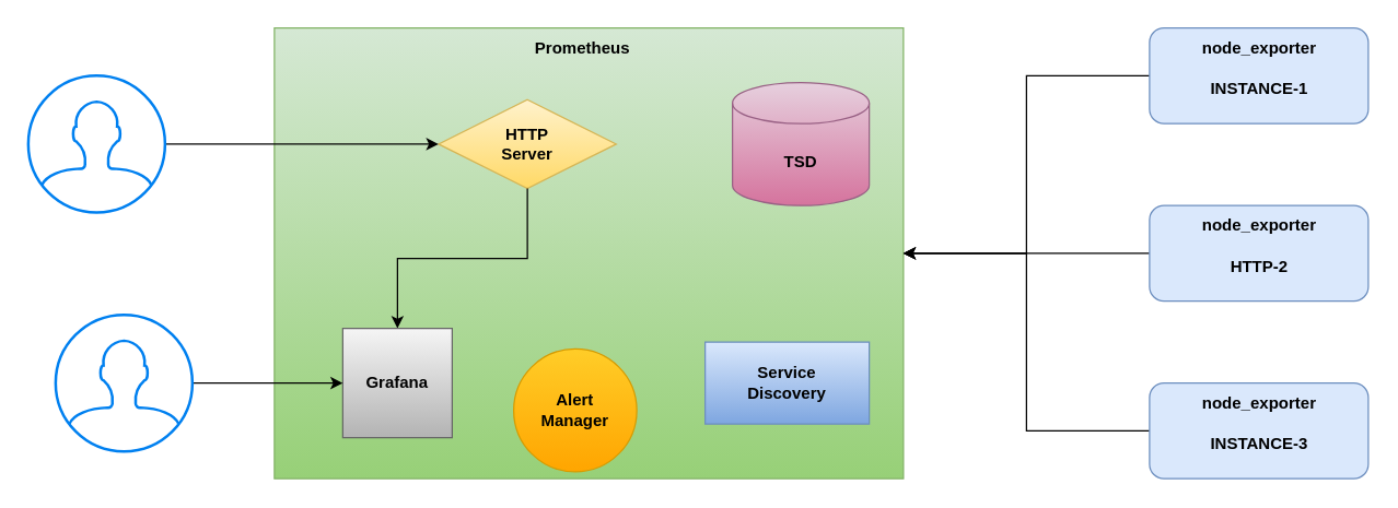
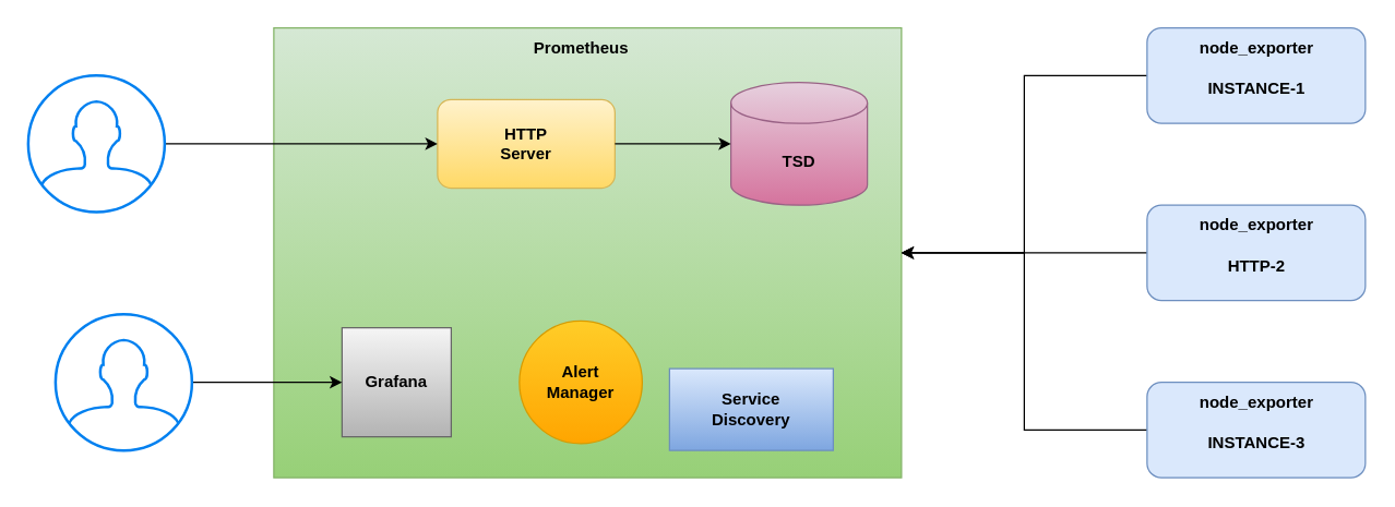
  <mxCell id="0" />
  <mxCell id="1" parent="0" />
  <mxCell id="2" value="" style="rounded=0;whiteSpace=wrap;html=1;fillColor=#d5e8d4;gradientColor=#97d077;strokeColor=#82b366;" parent="1" vertex="1"><mxGeometry x="200" y="20" width="460" height="330" as="geometry" /></mxCell>
  <mxCell id="3" style="edgeStyle=orthogonalEdgeStyle;rounded=0;orthogonalLoop=1;jettySize=auto;html=1;entryX=1;entryY=0.5;entryDx=0;entryDy=0;" parent="1" source="4" target="2" edge="1"><mxGeometry relative="1" as="geometry" /></mxCell>
  <mxCell id="4" value="" style="rounded=1;whiteSpace=wrap;html=1;fillColor=#dae8fc;strokeColor=#6c8ebf;" parent="1" vertex="1"><mxGeometry x="840" y="20" width="160" height="70" as="geometry" /></mxCell>
  <mxCell id="5" style="edgeStyle=orthogonalEdgeStyle;rounded=0;orthogonalLoop=1;jettySize=auto;html=1;entryX=1;entryY=0.5;entryDx=0;entryDy=0;" parent="1" source="6" target="2" edge="1"><mxGeometry relative="1" as="geometry" /></mxCell>
  <mxCell id="6" value="" style="rounded=1;whiteSpace=wrap;html=1;fillColor=#dae8fc;strokeColor=#6c8ebf;" parent="1" vertex="1"><mxGeometry x="840" y="150" width="160" height="70" as="geometry" /></mxCell>
  <mxCell id="7" style="edgeStyle=orthogonalEdgeStyle;rounded=0;orthogonalLoop=1;jettySize=auto;html=1;entryX=1;entryY=0.5;entryDx=0;entryDy=0;" parent="1" source="8" target="2" edge="1"><mxGeometry relative="1" as="geometry" /></mxCell>
  <mxCell id="8" value="" style="rounded=1;whiteSpace=wrap;html=1;fillColor=#dae8fc;strokeColor=#6c8ebf;" parent="1" vertex="1"><mxGeometry x="840" y="280" width="160" height="70" as="geometry" /></mxCell>
  <mxCell id="9" value="&lt;b&gt;node_exporter&lt;/b&gt;" style="text;html=1;align=center;verticalAlign=middle;resizable=0;points=[];autosize=1;strokeColor=none;fillColor=none;" parent="1" vertex="1"><mxGeometry x="865" y="20" width="110" height="30" as="geometry" /></mxCell>
  <mxCell id="10" value="&lt;b&gt;node_exporter&lt;/b&gt;" style="text;html=1;align=center;verticalAlign=middle;resizable=0;points=[];autosize=1;strokeColor=none;fillColor=none;" parent="1" vertex="1"><mxGeometry x="865" y="150" width="110" height="30" as="geometry" /></mxCell>
  <mxCell id="11" value="&lt;b&gt;node_exporter&lt;/b&gt;" style="text;html=1;align=center;verticalAlign=middle;resizable=0;points=[];autosize=1;strokeColor=none;fillColor=none;" parent="1" vertex="1"><mxGeometry x="865" y="280" width="110" height="30" as="geometry" /></mxCell>
  <mxCell id="12" value="&lt;b&gt;INSTANCE-1&lt;/b&gt;" style="text;html=1;align=center;verticalAlign=middle;resizable=0;points=[];autosize=1;strokeColor=none;fillColor=none;" parent="1" vertex="1"><mxGeometry x="875" y="50" width="90" height="30" as="geometry" /></mxCell>
  <mxCell id="13" value="&lt;b&gt;HTTP-2&lt;/b&gt;" style="text;html=1;align=center;verticalAlign=middle;resizable=0;points=[];autosize=1;strokeColor=none;fillColor=none;" parent="1" vertex="1"><mxGeometry x="875" y="180" width="90" height="30" as="geometry" /></mxCell>
  <mxCell id="14" value="&lt;b&gt;INSTANCE-3&lt;/b&gt;" style="text;html=1;align=center;verticalAlign=middle;resizable=0;points=[];autosize=1;strokeColor=none;fillColor=none;" parent="1" vertex="1"><mxGeometry x="875" y="310" width="90" height="30" as="geometry" /></mxCell>
  <mxCell id="15" value="&lt;b&gt;Prometheus&lt;/b&gt;" style="text;html=1;align=center;verticalAlign=middle;resizable=0;points=[];autosize=1;strokeColor=none;fillColor=none;" parent="1" vertex="1"><mxGeometry x="380" y="20" width="90" height="30" as="geometry" /></mxCell>
  <mxCell id="16" value="&lt;b&gt;TSD&lt;/b&gt;" style="shape=cylinder3;whiteSpace=wrap;html=1;boundedLbl=1;backgroundOutline=1;size=15;fillColor=#e6d0de;gradientColor=#d5739d;strokeColor=#996185;" parent="1" vertex="1"><mxGeometry x="535" y="60" width="100" height="90" as="geometry" /></mxCell>
- <mxCell id="17" value="&lt;b&gt;HTTP&lt;br&gt;Server&lt;/b&gt;" style="rhombus;whiteSpace=wrap;html=1;fillColor=#fff2cc;gradientColor=#ffd966;strokeColor=#d6b656;" parent="1" vertex="1"><mxGeometry x="320" y="72.5" width="130" height="65" as="geometry" /></mxCell>
- <mxCell id="18" style="edgeStyle=orthogonalEdgeStyle;rounded=0;orthogonalLoop=1;jettySize=auto;html=1;" parent="1" source="17" target="23" edge="1"><mxGeometry relative="1" as="geometry" /></mxCell>
+ <mxCell id="17" value="&lt;b&gt;HTTP&lt;br&gt;Server&lt;/b&gt;" style="rounded=1;whiteSpace=wrap;html=1;fillColor=#fff2cc;gradientColor=#ffd966;strokeColor=#d6b656;" parent="1" vertex="1"><mxGeometry x="320" y="72.5" width="130" height="65" as="geometry" /></mxCell>
+ <mxCell id="18" style="edgeStyle=orthogonalEdgeStyle;rounded=0;orthogonalLoop=1;jettySize=auto;html=1;entryX=0;entryY=0.5;entryDx=0;entryDy=0;entryPerimeter=0;" parent="1" source="17" target="16" edge="1"><mxGeometry relative="1" as="geometry" /></mxCell>
  <mxCell id="19" style="edgeStyle=orthogonalEdgeStyle;rounded=0;orthogonalLoop=1;jettySize=auto;html=1;" parent="1" source="20" target="17" edge="1"><mxGeometry relative="1" as="geometry" /></mxCell>
  <mxCell id="20" value="" style="html=1;verticalLabelPosition=bottom;align=center;labelBackgroundColor=#ffffff;verticalAlign=top;strokeWidth=2;strokeColor=#0080F0;shadow=0;dashed=0;shape=mxgraph.ios7.icons.user;" parent="1" vertex="1"><mxGeometry x="20" y="55" width="100" height="100" as="geometry" /></mxCell>
- <mxCell id="21" value="&lt;b&gt;Service&lt;br&gt;Discovery&lt;/b&gt;" style="rounded=0;whiteSpace=wrap;html=1;fillColor=#dae8fc;gradientColor=#7ea6e0;strokeColor=#6c8ebf;" parent="1" vertex="1"><mxGeometry x="515" y="250" width="120" height="60" as="geometry" /></mxCell>
- <mxCell id="22" value="&lt;b&gt;Alert&lt;/b&gt;&lt;div&gt;&lt;b&gt;Manager&lt;/b&gt;&lt;/div&gt;" style="ellipse;whiteSpace=wrap;html=1;aspect=fixed;fillColor=#ffcd28;gradientColor=#ffa500;strokeColor=#d79b00;" parent="1" vertex="1"><mxGeometry x="375" y="255" width="90" height="90" as="geometry" /></mxCell>
+ <mxCell id="21" value="&lt;b&gt;Service&lt;br&gt;Discovery&lt;/b&gt;" style="rounded=0;whiteSpace=wrap;html=1;fillColor=#dae8fc;gradientColor=#7ea6e0;strokeColor=#6c8ebf;" parent="1" vertex="1"><mxGeometry x="490" y="270" width="120" height="60" as="geometry" /></mxCell>
+ <mxCell id="22" value="&lt;b&gt;Alert&lt;/b&gt;&lt;div&gt;&lt;b&gt;Manager&lt;/b&gt;&lt;/div&gt;" style="ellipse;whiteSpace=wrap;html=1;aspect=fixed;fillColor=#ffcd28;gradientColor=#ffa500;strokeColor=#d79b00;" parent="1" vertex="1"><mxGeometry x="380" y="235" width="90" height="90" as="geometry" /></mxCell>
  <mxCell id="23" value="&lt;b&gt;Grafana&lt;/b&gt;" style="whiteSpace=wrap;html=1;aspect=fixed;fillColor=#f5f5f5;gradientColor=#b3b3b3;strokeColor=#666666;" parent="1" vertex="1"><mxGeometry x="250" y="240" width="80" height="80" as="geometry" /></mxCell>
  <mxCell id="24" style="edgeStyle=orthogonalEdgeStyle;rounded=0;orthogonalLoop=1;jettySize=auto;html=1;" parent="1" source="25" target="23" edge="1"><mxGeometry relative="1" as="geometry" /></mxCell>
  <mxCell id="25" value="" style="html=1;verticalLabelPosition=bottom;align=center;labelBackgroundColor=#ffffff;verticalAlign=top;strokeWidth=2;strokeColor=#0080F0;shadow=0;dashed=0;shape=mxgraph.ios7.icons.user;" parent="1" vertex="1"><mxGeometry x="40" y="230" width="100" height="100" as="geometry" /></mxCell>
